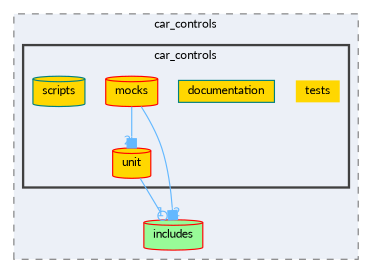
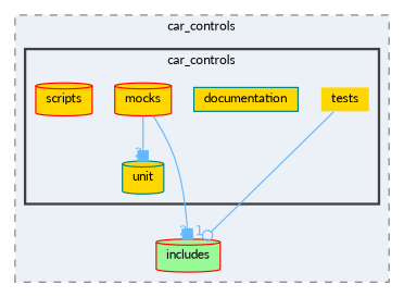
  digraph {
    compound=true
    fontname=Lato
    node [color=teal fillcolor=gold fontname=Lato fontsize=10 shape=cylinder style=filled]
    edge [arrowhead=box color=steelblue1 fontcolor=steelblue1 fontname=Lato fontsize=10 headlabel=2 labeldistance=1.5 labelfontname=Helvetica labelfontsize=10]
    n1 [height=0.2 label=tests shape=plaintext width=0.4]
    n2 [height=0.2 label=documentation shape=box width=0.4]
    n3 [color=red height=0.2 label=mocks width=0.4]
-   n4 [height=0.2 label=scripts width=0.4]
-   n5 [color=red height=0.2 label=unit width=0.4]
+   n4 [color=red height=0.2 label=scripts width=0.4]
+   n5 [height=0.2 label=unit width=0.4]
    n6 [color=red fillcolor=palegreen height=0.2 label=includes width=0.4]
    subgraph cluster_1 {
      bgcolor="#ecf0f7"
      fontsize=10
      label=car_controls
      pencolor=grey50
      style="filled,dashed"
      n6
      subgraph cluster_2 {
        bgcolor="#ecf0f7"
        fontsize=10
        label=car_controls
        pencolor=grey25
        style="filled,bold"
        n1
        n2
        n3
        n4
        n5
      }
    }
    n3 -> n5
    n3 -> n6
-   n5 -> n6 [arrowhead=odot headlabel=1]
+   n1 -> n6 [arrowhead=odot headlabel=1]
  }
